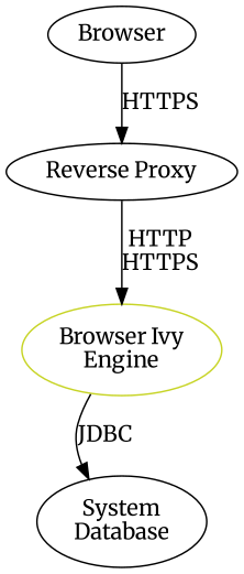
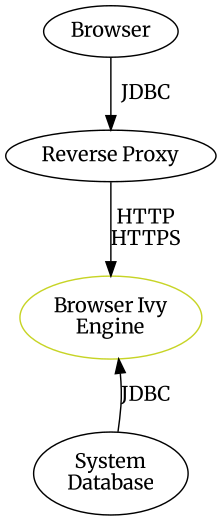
  digraph {
    fontname=Merriweather
    node [fontname=Merriweather]
    edge [fontname=Merriweather]
    n1 [label=Browser width=1]
    n2 [label="Reverse Proxy" width=1.5]
    n3 [color="#C7D426" fontcolor=black height=0.8 label="Browser Ivy\nEngine" width=1.5]
    n4 [height=0.8 label="System\nDatabase" width=1.5]
-   n1 -> n2 [label=HTTPS]
+   n1 -> n2 [label=JDBC]
    n2 -> n3 [label="HTTP\nHTTPS"]
-   n3 -> n4 [label=JDBC]
+   n4 -> n3 [label=JDBC]
  }
